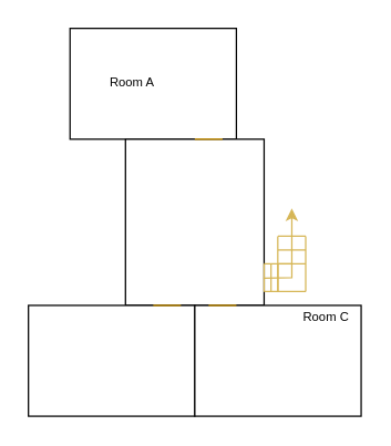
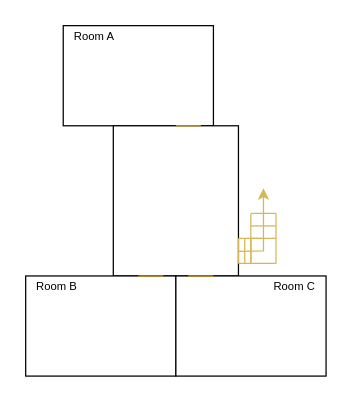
  <mxCell id="0" />
  <mxCell id="1" parent="0" />
  <mxCell id="2" value="" style="rounded=0;whiteSpace=wrap;html=1;" vertex="1" parent="1"><mxGeometry x="50" y="20" width="120" height="80" as="geometry" /></mxCell>
  <mxCell id="3" value="" style="rounded=0;whiteSpace=wrap;html=1;" vertex="1" parent="1"><mxGeometry x="90" y="100" width="100" height="120" as="geometry" /></mxCell>
  <mxCell id="4" value="" style="rounded=0;whiteSpace=wrap;html=1;" vertex="1" parent="1"><mxGeometry x="20" y="220" width="120" height="80" as="geometry" /></mxCell>
  <mxCell id="5" value="" style="rounded=0;whiteSpace=wrap;html=1;" vertex="1" parent="1"><mxGeometry x="140" y="220" width="120" height="80" as="geometry" /></mxCell>
  <mxCell id="6" value="" style="endArrow=none;html=1;rounded=0;fillColor=#ffe6cc;strokeColor=#d79b00;" edge="1" parent="1"><mxGeometry width="50" height="50" relative="1" as="geometry"><mxPoint x="170" y="220" as="sourcePoint" /><mxPoint x="150" y="220" as="targetPoint" /></mxGeometry></mxCell>
  <mxCell id="7" value="" style="endArrow=none;html=1;rounded=0;fillColor=#ffe6cc;strokeColor=#d79b00;" edge="1" parent="1"><mxGeometry width="50" height="50" relative="1" as="geometry"><mxPoint x="130" y="220" as="sourcePoint" /><mxPoint x="110" y="220" as="targetPoint" /></mxGeometry></mxCell>
  <mxCell id="8" value="" style="endArrow=none;html=1;rounded=0;fillColor=#ffe6cc;strokeColor=#d79b00;" edge="1" parent="1"><mxGeometry width="50" height="50" relative="1" as="geometry"><mxPoint x="160" y="100" as="sourcePoint" /><mxPoint x="140" y="100" as="targetPoint" /></mxGeometry></mxCell>
  <mxCell id="9" value="" style="endArrow=none;html=1;rounded=0;fillColor=#fff2cc;strokeColor=#d6b656;" edge="1" parent="1"><mxGeometry width="50" height="50" relative="1" as="geometry"><mxPoint x="195" y="210" as="sourcePoint" /><mxPoint x="195" y="190" as="targetPoint" /></mxGeometry></mxCell>
  <mxCell id="10" value="" style="endArrow=none;html=1;rounded=0;fillColor=#fff2cc;strokeColor=#d6b656;" edge="1" parent="1"><mxGeometry width="50" height="50" relative="1" as="geometry"><mxPoint x="200" y="210" as="sourcePoint" /><mxPoint x="200" y="190" as="targetPoint" /><Array as="points" /></mxGeometry></mxCell>
  <mxCell id="11" value="" style="endArrow=none;html=1;rounded=0;fillColor=#fff2cc;strokeColor=#d6b656;" edge="1" parent="1"><mxGeometry width="50" height="50" relative="1" as="geometry"><mxPoint x="210" y="190" as="sourcePoint" /><mxPoint x="200" y="190" as="targetPoint" /></mxGeometry></mxCell>
  <mxCell id="12" value="" style="endArrow=none;html=1;rounded=0;fillColor=#fff2cc;strokeColor=#d6b656;entryX=1;entryY=0.75;entryDx=0;entryDy=0;" edge="1" parent="1" target="3"><mxGeometry width="50" height="50" relative="1" as="geometry"><mxPoint x="190" y="210" as="sourcePoint" /><mxPoint x="210" y="200" as="targetPoint" /></mxGeometry></mxCell>
  <mxCell id="13" value="" style="endArrow=none;html=1;rounded=0;fillColor=#fff2cc;strokeColor=#d6b656;entryX=1;entryY=0.75;entryDx=0;entryDy=0;" edge="1" parent="1" target="3"><mxGeometry width="50" height="50" relative="1" as="geometry"><mxPoint x="220" y="190" as="sourcePoint" /><mxPoint x="210" y="200" as="targetPoint" /></mxGeometry></mxCell>
  <mxCell id="14" value="" style="endArrow=none;html=1;rounded=0;fillColor=#fff2cc;strokeColor=#d6b656;entryX=1;entryY=0.75;entryDx=0;entryDy=0;" edge="1" parent="1"><mxGeometry width="50" height="50" relative="1" as="geometry"><mxPoint x="220" y="210" as="sourcePoint" /><mxPoint x="190" y="210" as="targetPoint" /></mxGeometry></mxCell>
  <mxCell id="15" value="" style="endArrow=none;html=1;rounded=0;fillColor=#fff2cc;strokeColor=#d6b656;" edge="1" parent="1"><mxGeometry width="50" height="50" relative="1" as="geometry"><mxPoint x="220" y="210" as="sourcePoint" /><mxPoint x="220" y="170" as="targetPoint" /></mxGeometry></mxCell>
  <mxCell id="16" value="" style="endArrow=none;html=1;rounded=0;fillColor=#fff2cc;strokeColor=#d6b656;" edge="1" parent="1"><mxGeometry width="50" height="50" relative="1" as="geometry"><mxPoint x="199.88" y="210" as="sourcePoint" /><mxPoint x="199.88" y="170" as="targetPoint" /></mxGeometry></mxCell>
  <mxCell id="17" value="" style="endArrow=none;html=1;rounded=0;fillColor=#fff2cc;strokeColor=#d6b656;" edge="1" parent="1"><mxGeometry width="50" height="50" relative="1" as="geometry"><mxPoint x="220" y="180" as="sourcePoint" /><mxPoint x="200" y="180" as="targetPoint" /></mxGeometry></mxCell>
  <mxCell id="18" value="" style="endArrow=none;html=1;rounded=0;fillColor=#fff2cc;strokeColor=#d6b656;" edge="1" parent="1"><mxGeometry width="50" height="50" relative="1" as="geometry"><mxPoint x="220" y="170" as="sourcePoint" /><mxPoint x="200" y="170" as="targetPoint" /></mxGeometry></mxCell>
  <mxCell id="19" value="" style="endArrow=classic;html=1;rounded=0;fillColor=#fff2cc;strokeColor=#d6b656;exitX=0.995;exitY=0.836;exitDx=0;exitDy=0;exitPerimeter=0;" edge="1" parent="1" source="3"><mxGeometry width="50" height="50" relative="1" as="geometry"><mxPoint x="195" y="150" as="sourcePoint" /><mxPoint x="210" y="150" as="targetPoint" /><Array as="points"><mxPoint x="210" y="200" /></Array></mxGeometry></mxCell>
- <mxCell id="20" value="&lt;font style=&quot;font-size: 9px;&quot;&gt;Room A&lt;/font&gt;" style="text;html=1;strokeColor=none;fillColor=none;align=center;verticalAlign=middle;whiteSpace=wrap;rounded=0;" vertex="1" parent="1"><mxGeometry x="70" y="50" width="50" height="15" as="geometry" /></mxCell>
+ <mxCell id="20" value="&lt;font style=&quot;font-size: 9px;&quot;&gt;Room A&lt;/font&gt;" style="text;html=1;strokeColor=none;fillColor=none;align=center;verticalAlign=middle;whiteSpace=wrap;rounded=0;" vertex="1" parent="1"><mxGeometry x="50" y="20" width="50" height="15" as="geometry" /></mxCell>
+ <mxCell id="21" value="&lt;font style=&quot;font-size: 9px;&quot;&gt;Room B&lt;br&gt;&lt;/font&gt;" style="text;html=1;strokeColor=none;fillColor=none;align=center;verticalAlign=middle;whiteSpace=wrap;rounded=0;" vertex="1" parent="1"><mxGeometry x="20" y="220" width="50" height="15" as="geometry" /></mxCell>
  <mxCell id="22" value="&lt;font style=&quot;font-size: 9px;&quot;&gt;Room C&lt;br&gt;&lt;/font&gt;" style="text;html=1;strokeColor=none;fillColor=none;align=center;verticalAlign=middle;whiteSpace=wrap;rounded=0;" vertex="1" parent="1"><mxGeometry x="210" y="220" width="50" height="15" as="geometry" /></mxCell>
